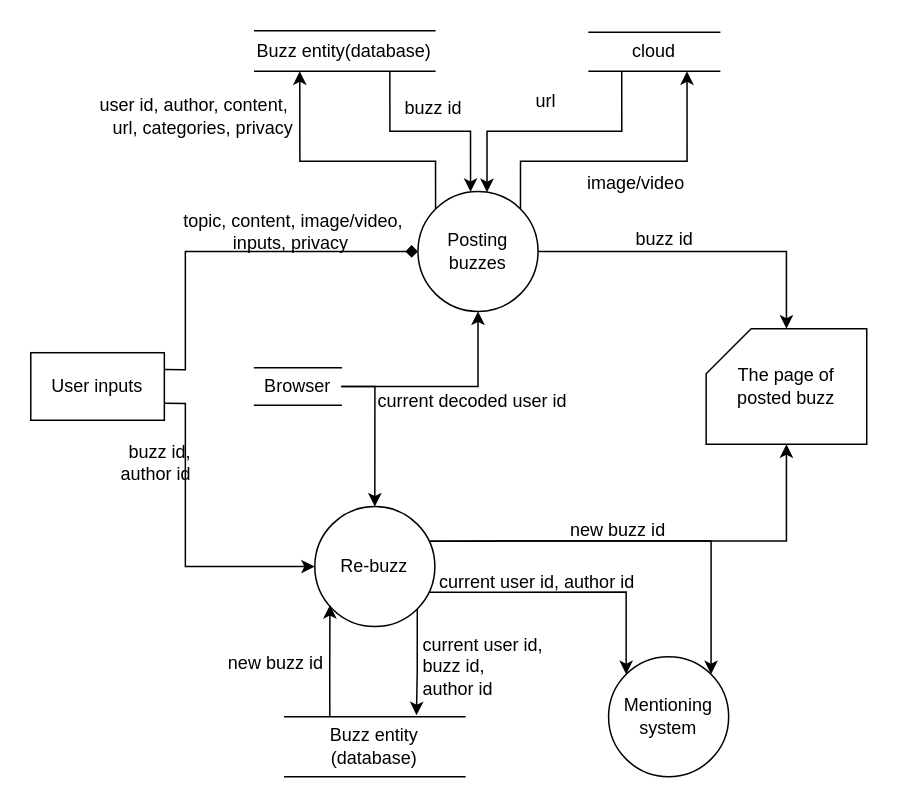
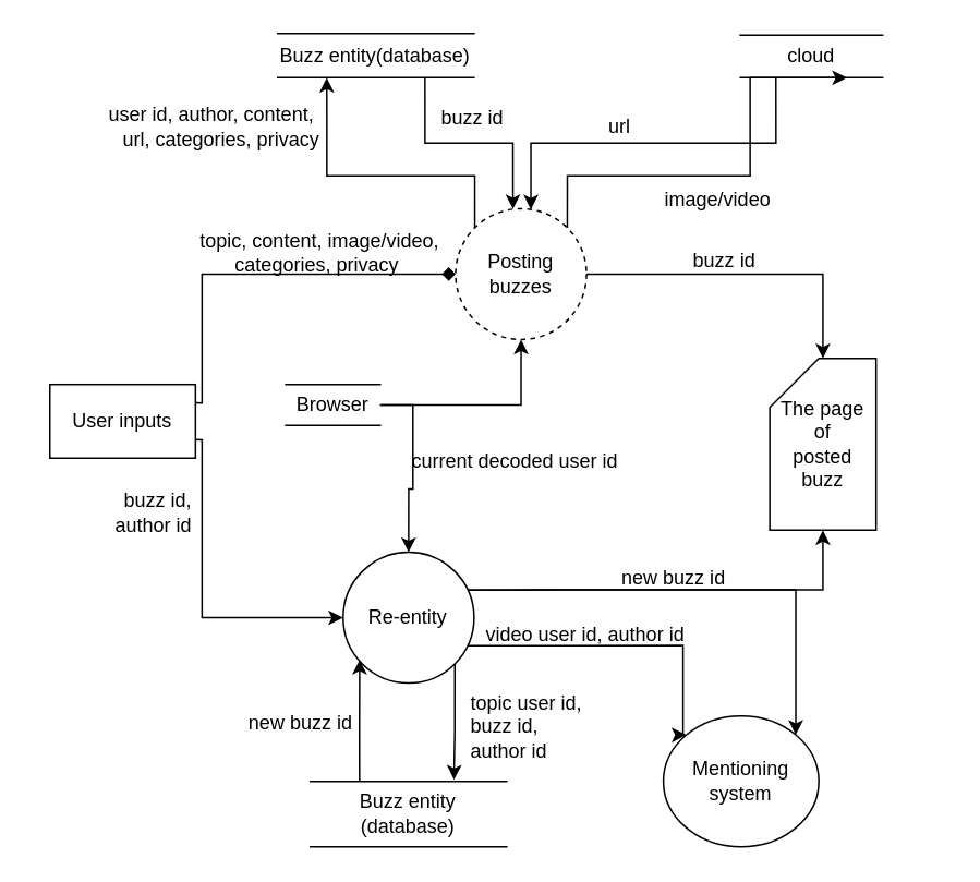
  <mxCell id="0" />
  <mxCell id="1" parent="0" />
- <mxCell id="2" value="&lt;div style=&quot;border-color: var(--border-color);&quot;&gt;&amp;nbsp;topic, content, image/video,&lt;/div&gt;&lt;div style=&quot;border-color: var(--border-color);&quot;&gt;inputs, privacy&lt;/div&gt;" style="text;html=1;align=center;verticalAlign=middle;resizable=0;points=[];autosize=1;strokeColor=none;fillColor=none;" parent="1" vertex="1"><mxGeometry x="109" y="134" width="167" height="40" as="geometry" /></mxCell>
+ <mxCell id="2" value="&lt;div style=&quot;border-color: var(--border-color);&quot;&gt;&amp;nbsp;topic, content, image/video,&lt;/div&gt;&lt;div style=&quot;border-color: var(--border-color);&quot;&gt;categories, privacy&lt;/div&gt;" style="text;html=1;align=center;verticalAlign=middle;resizable=0;points=[];autosize=1;strokeColor=none;fillColor=none;" parent="1" vertex="1"><mxGeometry x="109" y="134" width="167" height="40" as="geometry" /></mxCell>
  <mxCell id="3" style="edgeStyle=orthogonalEdgeStyle;rounded=0;orthogonalLoop=1;jettySize=auto;html=1;exitX=1;exitY=0.25;exitDx=0;exitDy=0;entryX=0;entryY=0.5;entryDx=0;entryDy=0;endArrow=diamond;" parent="1" source="30" target="8" edge="1"><mxGeometry relative="1" as="geometry"><Array as="points"><mxPoint x="123" y="246" /><mxPoint x="123" y="167" /></Array><mxPoint x="108" y="242" as="sourcePoint" /></mxGeometry></mxCell>
  <mxCell id="4" style="edgeStyle=orthogonalEdgeStyle;rounded=0;orthogonalLoop=1;jettySize=auto;html=1;exitX=1;exitY=0.75;exitDx=0;exitDy=0;entryX=0;entryY=0.5;entryDx=0;entryDy=0;" parent="1" source="30" target="13" edge="1"><mxGeometry relative="1" as="geometry"><mxPoint x="108" y="272" as="sourcePoint" /><Array as="points"><mxPoint x="123" y="268" /><mxPoint x="123" y="377" /></Array></mxGeometry></mxCell>
  <mxCell id="5" style="edgeStyle=orthogonalEdgeStyle;rounded=0;orthogonalLoop=1;jettySize=auto;html=1;exitX=0;exitY=0;exitDx=0;exitDy=0;entryX=0.25;entryY=1;entryDx=0;entryDy=0;" parent="1" source="8" target="17" edge="1"><mxGeometry relative="1" as="geometry"><Array as="points"><mxPoint x="290" y="107" /><mxPoint x="199" y="107" /></Array></mxGeometry></mxCell>
  <mxCell id="6" style="edgeStyle=orthogonalEdgeStyle;rounded=0;orthogonalLoop=1;jettySize=auto;html=1;exitX=1;exitY=0;exitDx=0;exitDy=0;entryX=0.75;entryY=1;entryDx=0;entryDy=0;" parent="1" source="8" target="19" edge="1"><mxGeometry relative="1" as="geometry"><Array as="points"><mxPoint x="346" y="107" /><mxPoint x="458" y="107" /></Array></mxGeometry></mxCell>
  <mxCell id="7" style="edgeStyle=orthogonalEdgeStyle;rounded=0;orthogonalLoop=1;jettySize=auto;html=1;exitX=1;exitY=0.5;exitDx=0;exitDy=0;entryX=0.5;entryY=0;entryDx=0;entryDy=0;entryPerimeter=0;" parent="1" source="8" target="15" edge="1"><mxGeometry relative="1" as="geometry" /></mxCell>
- <mxCell id="8" value="Posting&lt;br&gt;buzzes" style="ellipse;whiteSpace=wrap;html=1;aspect=fixed;" parent="1" vertex="1"><mxGeometry x="278" y="127" width="80" height="80" as="geometry" /></mxCell>
+ <mxCell id="8" value="Posting&lt;br&gt;buzzes" style="ellipse;whiteSpace=wrap;html=1;aspect=fixed;dashed=1;" parent="1" vertex="1"><mxGeometry x="278" y="127" width="80" height="80" as="geometry" /></mxCell>
  <mxCell id="9" style="edgeStyle=orthogonalEdgeStyle;rounded=0;orthogonalLoop=1;jettySize=auto;html=1;exitX=1;exitY=1;exitDx=0;exitDy=0;entryX=0.731;entryY=-0.025;entryDx=0;entryDy=0;entryPerimeter=0;" parent="1" source="13" target="26" edge="1"><mxGeometry relative="1" as="geometry" /></mxCell>
  <mxCell id="10" style="edgeStyle=orthogonalEdgeStyle;rounded=0;orthogonalLoop=1;jettySize=auto;html=1;exitX=0.953;exitY=0.713;exitDx=0;exitDy=0;entryX=0;entryY=0;entryDx=0;entryDy=0;exitPerimeter=0;" edge="1" parent="1" source="13" target="14"><mxGeometry relative="1" as="geometry"><Array as="points"><mxPoint x="417" y="394" /></Array></mxGeometry></mxCell>
  <mxCell id="11" style="edgeStyle=orthogonalEdgeStyle;rounded=0;orthogonalLoop=1;jettySize=auto;html=1;exitX=0.94;exitY=0.288;exitDx=0;exitDy=0;entryX=0.5;entryY=1;entryDx=0;entryDy=0;entryPerimeter=0;exitPerimeter=0;" edge="1" parent="1" source="13" target="15"><mxGeometry relative="1" as="geometry" /></mxCell>
  <mxCell id="12" style="edgeStyle=orthogonalEdgeStyle;rounded=0;orthogonalLoop=1;jettySize=auto;html=1;exitX=0.951;exitY=0.288;exitDx=0;exitDy=0;entryX=1;entryY=0;entryDx=0;entryDy=0;exitPerimeter=0;" edge="1" parent="1" source="13" target="14"><mxGeometry relative="1" as="geometry" /></mxCell>
- <mxCell id="13" value="Re-buzz" style="ellipse;whiteSpace=wrap;html=1;aspect=fixed;" parent="1" vertex="1"><mxGeometry x="209.25" y="337" width="80" height="80" as="geometry" /></mxCell>
- <mxCell id="14" value="Mentioning system" style="ellipse;whiteSpace=wrap;html=1;aspect=fixed;" parent="1" vertex="1"><mxGeometry x="405" y="437" width="80" height="80" as="geometry" /></mxCell>
- <mxCell id="15" value="The page of&lt;br&gt;posted buzz" style="shape=card;whiteSpace=wrap;html=1;" parent="1" vertex="1"><mxGeometry x="470" y="218.5" width="107" height="77" as="geometry" /></mxCell>
+ <mxCell id="13" value="Re-entity" style="ellipse;whiteSpace=wrap;html=1;aspect=fixed;" parent="1" vertex="1"><mxGeometry x="209.25" y="337" width="80" height="80" as="geometry" /></mxCell>
+ <mxCell id="14" value="Mentioning system" style="ellipse;whiteSpace=wrap;html=1;aspect=fixed;" parent="1" vertex="1"><mxGeometry x="405" y="437" width="95" height="80" as="geometry" /></mxCell>
+ <mxCell id="15" value="The page of&lt;br&gt;posted buzz" style="shape=card;whiteSpace=wrap;html=1;" parent="1" vertex="1"><mxGeometry x="470" y="218.5" width="65" height="105" as="geometry" /></mxCell>
  <mxCell id="16" style="edgeStyle=orthogonalEdgeStyle;rounded=0;orthogonalLoop=1;jettySize=auto;html=1;exitX=0.75;exitY=1;exitDx=0;exitDy=0;entryX=0.438;entryY=0.004;entryDx=0;entryDy=0;entryPerimeter=0;" parent="1" source="17" target="8" edge="1"><mxGeometry relative="1" as="geometry" /></mxCell>
  <mxCell id="17" value="Buzz entity(database)" style="shape=partialRectangle;whiteSpace=wrap;html=1;left=0;right=0;fillColor=none;rounded=0;strokeColor=default;fontFamily=Helvetica;fontSize=12;fontColor=default;" parent="1" vertex="1"><mxGeometry x="169.25" y="20" width="120" height="27" as="geometry" /></mxCell>
  <mxCell id="18" style="edgeStyle=orthogonalEdgeStyle;rounded=0;orthogonalLoop=1;jettySize=auto;html=1;exitX=0.25;exitY=1;exitDx=0;exitDy=0;entryX=0.575;entryY=0.007;entryDx=0;entryDy=0;entryPerimeter=0;" parent="1" source="19" target="8" edge="1"><mxGeometry relative="1" as="geometry" /></mxCell>
- <mxCell id="19" value="cloud" style="shape=partialRectangle;whiteSpace=wrap;html=1;left=0;right=0;fillColor=none;rounded=0;strokeColor=default;fontFamily=Helvetica;fontSize=12;fontColor=default;" parent="1" vertex="1"><mxGeometry x="392" y="21" width="87" height="26" as="geometry" /></mxCell>
- <mxCell id="20" value="image/video" style="text;html=1;align=center;verticalAlign=middle;resizable=0;points=[];autosize=1;strokeColor=none;fillColor=none;" parent="1" vertex="1"><mxGeometry x="378" y="107" width="90" height="30" as="geometry" /></mxCell>
- <mxCell id="21" value="url" style="text;html=1;align=center;verticalAlign=middle;resizable=0;points=[];autosize=1;strokeColor=none;fillColor=none;" parent="1" vertex="1"><mxGeometry x="343" y="52" width="40" height="30" as="geometry" /></mxCell>
+ <mxCell id="19" value="cloud" style="shape=partialRectangle;whiteSpace=wrap;html=1;left=0;right=0;fillColor=none;rounded=0;strokeColor=default;fontFamily=Helvetica;fontSize=12;fontColor=default;" parent="1" vertex="1"><mxGeometry x="452" y="21" width="87" height="26" as="geometry" /></mxCell>
+ <mxCell id="20" value="image/video" style="text;html=1;align=center;verticalAlign=middle;resizable=0;points=[];autosize=1;strokeColor=none;fillColor=none;" parent="1" vertex="1"><mxGeometry x="393" y="107" width="90" height="30" as="geometry" /></mxCell>
+ <mxCell id="21" value="url" style="text;html=1;align=center;verticalAlign=middle;resizable=0;points=[];autosize=1;strokeColor=none;fillColor=none;" parent="1" vertex="1"><mxGeometry x="358" y="62" width="40" height="30" as="geometry" /></mxCell>
  <mxCell id="22" value="buzz id" style="text;html=1;align=center;verticalAlign=middle;resizable=0;points=[];autosize=1;strokeColor=none;fillColor=none;" parent="1" vertex="1"><mxGeometry x="258" y="57" width="60" height="30" as="geometry" /></mxCell>
  <mxCell id="23" value="&lt;div style=&quot;&quot;&gt;user id, author, content,&amp;nbsp;&lt;/div&gt;&lt;div style=&quot;&quot;&gt;url, categories, privacy&lt;/div&gt;" style="text;html=1;align=right;verticalAlign=middle;resizable=0;points=[];autosize=1;strokeColor=none;fillColor=none;" parent="1" vertex="1"><mxGeometry x="57" y="57" width="139" height="40" as="geometry" /></mxCell>
- <mxCell id="24" value="buzz id, &lt;br&gt;author id" style="text;html=1;align=right;verticalAlign=middle;resizable=0;points=[];autosize=1;strokeColor=none;fillColor=none;" parent="1" vertex="1"><mxGeometry x="63" y="288" width="65" height="40" as="geometry" /></mxCell>
+ <mxCell id="24" value="buzz id, &lt;br&gt;author id" style="text;html=1;align=right;verticalAlign=middle;resizable=0;points=[];autosize=1;strokeColor=none;fillColor=none;" parent="1" vertex="1"><mxGeometry x="53" y="293" width="65" height="40" as="geometry" /></mxCell>
  <mxCell id="25" style="edgeStyle=orthogonalEdgeStyle;rounded=0;orthogonalLoop=1;jettySize=auto;html=1;exitX=0.25;exitY=0;exitDx=0;exitDy=0;entryX=0.126;entryY=0.821;entryDx=0;entryDy=0;entryPerimeter=0;" parent="1" source="26" target="13" edge="1"><mxGeometry relative="1" as="geometry" /></mxCell>
  <mxCell id="26" value="Buzz entity (database)" style="shape=partialRectangle;whiteSpace=wrap;html=1;left=0;right=0;fillColor=none;rounded=0;strokeColor=default;fontFamily=Helvetica;fontSize=12;fontColor=default;" parent="1" vertex="1"><mxGeometry x="189.25" y="477" width="120" height="40" as="geometry" /></mxCell>
- <mxCell id="27" value="&lt;div style=&quot;text-align: left;&quot;&gt;current user id,&lt;/div&gt;&lt;div style=&quot;text-align: left;&quot;&gt;buzz id,&lt;/div&gt;&lt;div style=&quot;text-align: left;&quot;&gt;author id&lt;/div&gt;" style="text;html=1;align=center;verticalAlign=middle;resizable=0;points=[];autosize=1;strokeColor=none;fillColor=none;" parent="1" vertex="1"><mxGeometry x="272" y="417" width="98" height="54" as="geometry" /></mxCell>
- <mxCell id="28" value="current user id,&amp;nbsp;author id" style="text;html=1;align=center;verticalAlign=middle;resizable=0;points=[];autosize=1;strokeColor=none;fillColor=none;" parent="1" vertex="1"><mxGeometry x="283" y="375" width="148" height="26" as="geometry" /></mxCell>
+ <mxCell id="27" value="&lt;div style=&quot;text-align: left;&quot;&gt;topic user id,&lt;/div&gt;&lt;div style=&quot;text-align: left;&quot;&gt;buzz id,&lt;/div&gt;&lt;div style=&quot;text-align: left;&quot;&gt;author id&lt;/div&gt;" style="text;html=1;align=center;verticalAlign=middle;resizable=0;points=[];autosize=1;strokeColor=none;fillColor=none;" parent="1" vertex="1"><mxGeometry x="272" y="417" width="98" height="54" as="geometry" /></mxCell>
+ <mxCell id="28" value="video user id,&amp;nbsp;author id" style="text;html=1;align=center;verticalAlign=middle;resizable=0;points=[];autosize=1;strokeColor=none;fillColor=none;" parent="1" vertex="1"><mxGeometry x="283" y="375" width="148" height="26" as="geometry" /></mxCell>
  <mxCell id="29" value="new buzz id" style="text;html=1;align=center;verticalAlign=middle;resizable=0;points=[];autosize=1;strokeColor=none;fillColor=none;" parent="1" vertex="1"><mxGeometry x="138" y="427" width="90" height="30" as="geometry" /></mxCell>
- <mxCell id="30" value="User inputs" style="rounded=0;whiteSpace=wrap;html=1;" vertex="1" parent="1"><mxGeometry x="20" y="234.5" width="89" height="45" as="geometry" /></mxCell>
+ <mxCell id="30" value="User inputs" style="rounded=0;whiteSpace=wrap;html=1;" vertex="1" parent="1"><mxGeometry x="30" y="234.5" width="89" height="45" as="geometry" /></mxCell>
  <mxCell id="31" style="edgeStyle=orthogonalEdgeStyle;rounded=0;orthogonalLoop=1;jettySize=auto;html=1;exitX=1;exitY=0.5;exitDx=0;exitDy=0;entryX=0.5;entryY=0;entryDx=0;entryDy=0;" edge="1" parent="1" source="33" target="13"><mxGeometry relative="1" as="geometry" /></mxCell>
  <mxCell id="32" style="edgeStyle=orthogonalEdgeStyle;rounded=0;orthogonalLoop=1;jettySize=auto;html=1;exitX=1;exitY=0.5;exitDx=0;exitDy=0;entryX=0.5;entryY=1;entryDx=0;entryDy=0;" edge="1" parent="1" source="33" target="8"><mxGeometry relative="1" as="geometry" /></mxCell>
- <mxCell id="33" value="Browser" style="shape=partialRectangle;whiteSpace=wrap;html=1;left=0;right=0;fillColor=none;rounded=0;strokeColor=default;fontFamily=Helvetica;fontSize=12;fontColor=default;" vertex="1" parent="1"><mxGeometry x="169.13" y="244.5" width="57.75" height="25" as="geometry" /></mxCell>
- <mxCell id="34" value="current decoded user id" style="text;html=1;align=center;verticalAlign=middle;resizable=0;points=[];autosize=1;strokeColor=none;fillColor=none;" vertex="1" parent="1"><mxGeometry x="242" y="253.5" width="144" height="26" as="geometry" /></mxCell>
+ <mxCell id="33" value="Browser" style="shape=partialRectangle;whiteSpace=wrap;html=1;left=0;right=0;fillColor=none;rounded=0;strokeColor=default;fontFamily=Helvetica;fontSize=12;fontColor=default;" vertex="1" parent="1"><mxGeometry x="174.13" y="234.5" width="57.75" height="25" as="geometry" /></mxCell>
+ <mxCell id="34" value="current decoded user id" style="text;html=1;align=center;verticalAlign=middle;resizable=0;points=[];autosize=1;strokeColor=none;fillColor=none;" vertex="1" parent="1"><mxGeometry x="242" y="268.5" width="144" height="26" as="geometry" /></mxCell>
  <mxCell id="35" value="buzz id" style="text;html=1;align=center;verticalAlign=middle;resizable=0;points=[];autosize=1;strokeColor=none;fillColor=none;" vertex="1" parent="1"><mxGeometry x="414" y="146" width="56" height="26" as="geometry" /></mxCell>
  <mxCell id="36" value="new buzz id" style="text;html=1;align=center;verticalAlign=middle;resizable=0;points=[];autosize=1;strokeColor=none;fillColor=none;" vertex="1" parent="1"><mxGeometry x="370" y="340" width="81" height="26" as="geometry" /></mxCell>
